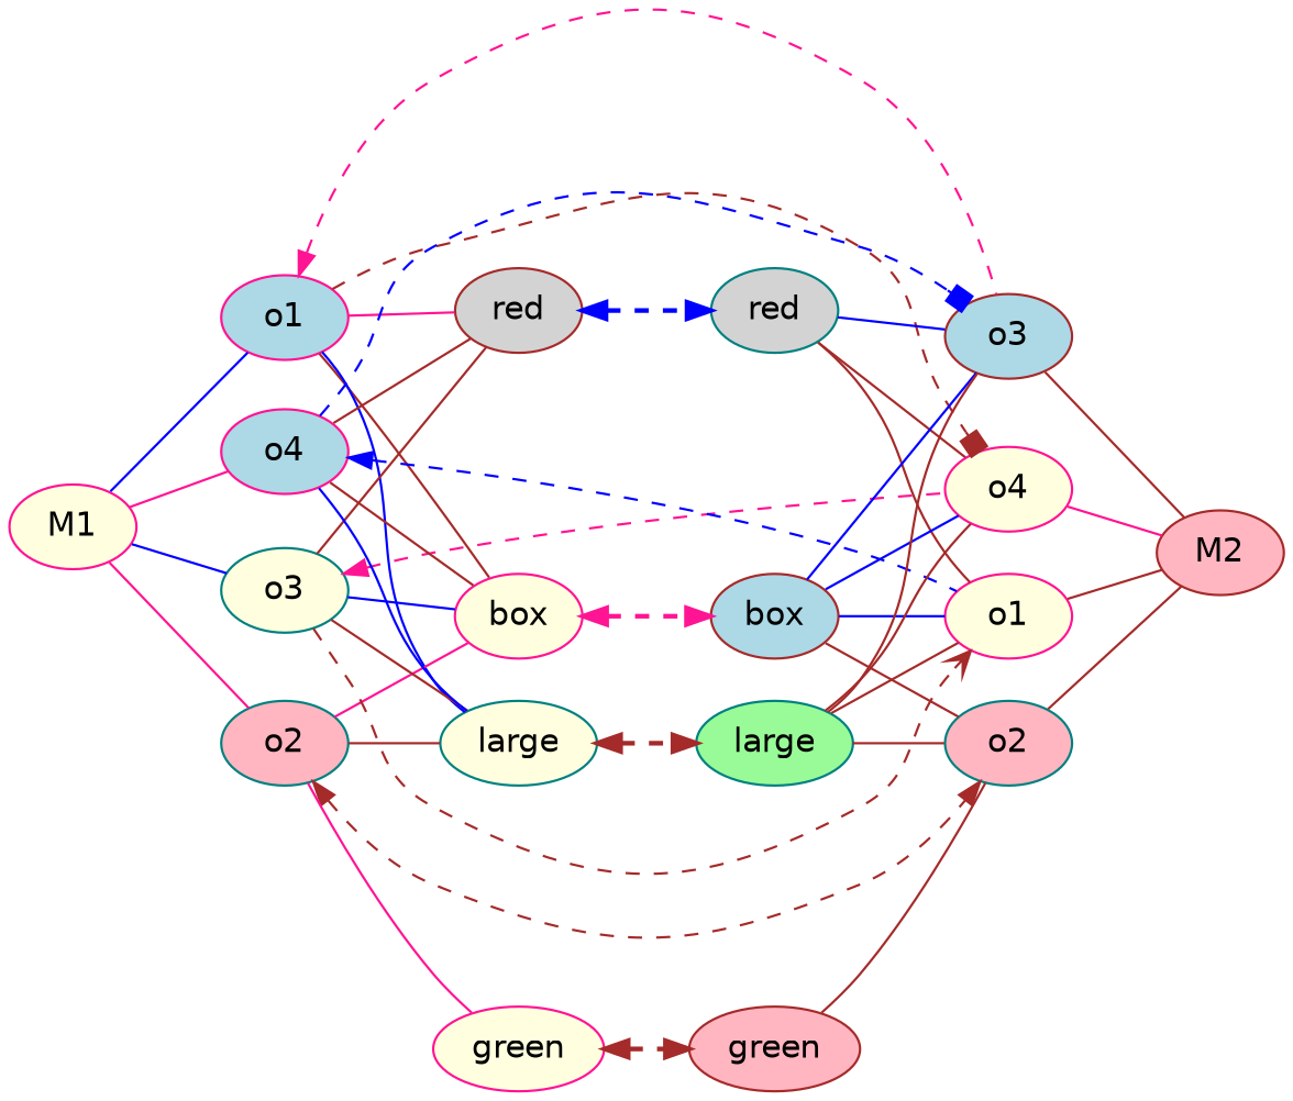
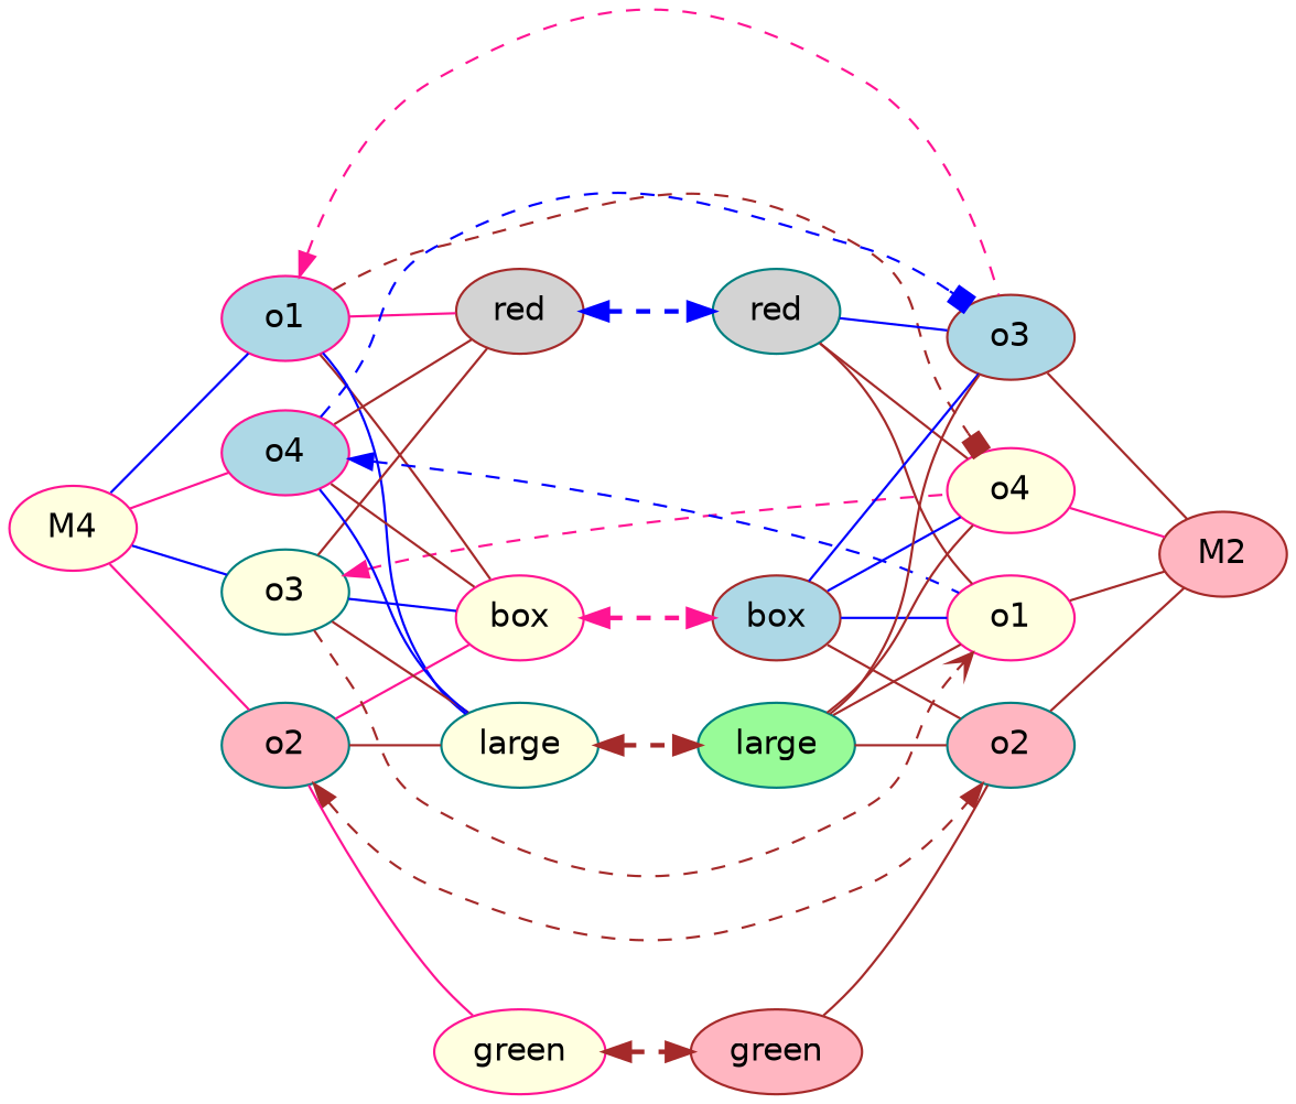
  strict digraph {
    rankdir=LR
    node [fillcolor=lightyellow fontname=Helvetica shape=oval style=filled color=deeppink]
    edge [constraint=true dir=none color=brown]
-   M1 [height=0.5 width=0.75]
+   M1 [height=0.5 width=0.75 label=M4]
    n2 [fillcolor=lightblue height=0.5 label=o1 width=0.75]
    n3 [fillcolor=lightpink height=0.5 label=o2 width=0.75 color=teal]
    n4 [height=0.5 label=o3 width=0.75 color=teal]
    n5 [fillcolor=lightblue height=0.5 label=o4 width=0.75]
    n6 [height=0.5 label=red width=0.75 fillcolor=lightgrey color=brown]
    n7 [height=0.5 label=box width=0.75]
    n8 [height=0.5 label=large width=0.86659 color=teal]
    n9 [fillcolor=lightblue height=0.5 label=o3 width=0.75 color=brown]
    n10 [height=0.5 label=o4 width=0.75]
    n11 [fillcolor=lightpink height=0.5 label=o2 width=0.75 color=teal]
    n12 [height=0.5 label=green width=0.93881]
    n13 [height=0.5 label=o1 width=0.75]
    M2 [fillcolor=lightpink height=0.5 width=0.75 color=brown]
    n15 [height=0.5 label=red width=0.75 fillcolor=lightgrey color=teal]
    n16 [height=0.5 label=box width=0.75 fillcolor=lightblue color=brown]
    n17 [height=0.5 label=large width=0.86659 fillcolor=palegreen color=teal]
    n18 [height=0.5 label=green width=0.93881 fillcolor=lightpink color=brown]
    M1 -> n2 [penwidth=1 color=blue]
    M1 -> n3 [penwidth=1 color=deeppink]
    M1 -> n4 [penwidth=1 color=blue]
    M1 -> n5 [penwidth=1 color=deeppink]
    n2 -> n6 [color=deeppink]
    n2 -> n7
    n2 -> n8 [color=blue]
    n2 -> n9 [color=deeppink dir=back penwidth=1 style=dashed]
    n2 -> n10 [penwidth=1 style=dashed arrowhead=box dir=""]
    n3 -> n7 [color=deeppink]
    n3 -> n8
    n3 -> n11 [dir=both penwidth=1 style=dashed]
    n3 -> n12 [color=deeppink]
    n4 -> n6
    n4 -> n7 [color=blue]
    n4 -> n8
    n4 -> n10 [color=deeppink dir=back penwidth=1 style=dashed]
    n4 -> n13 [penwidth=1 style=dashed arrowhead=vee dir=""]
    n5 -> n6
    n5 -> n7
    n5 -> n8 [color=blue]
    n5 -> n9 [color=blue penwidth=1 style=dashed arrowhead=box dir=""]
    n5 -> n13 [color=blue dir=back penwidth=1 style=dashed]
    n6 -> n15 [color=blue dir=both penwidth=2 style=dashed]
    n7 -> n16 [color=deeppink dir=both penwidth=2 style=dashed]
    n8 -> n17 [dir=both penwidth=2 style=dashed]
    n9 -> M2 [penwidth=1]
    n10 -> M2 [penwidth=1 color=deeppink]
    n11 -> M2 [penwidth=1]
    n12 -> n18 [dir=both penwidth=2 style=dashed]
    n13 -> M2 [penwidth=1]
    n15 -> n9 [color=blue]
    n15 -> n10
    n15 -> n13
    n16 -> n9 [color=blue]
    n16 -> n10 [color=blue]
    n16 -> n11
    n16 -> n13 [color=blue]
    n17 -> n9
    n17 -> n10
    n17 -> n11
    n17 -> n13
    n18 -> n11
  }
